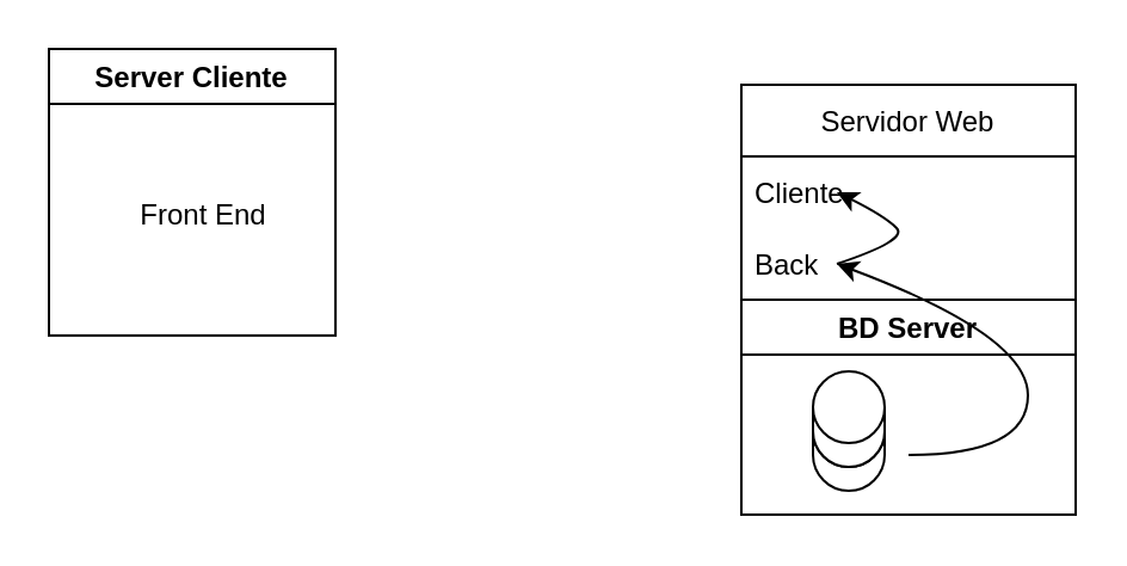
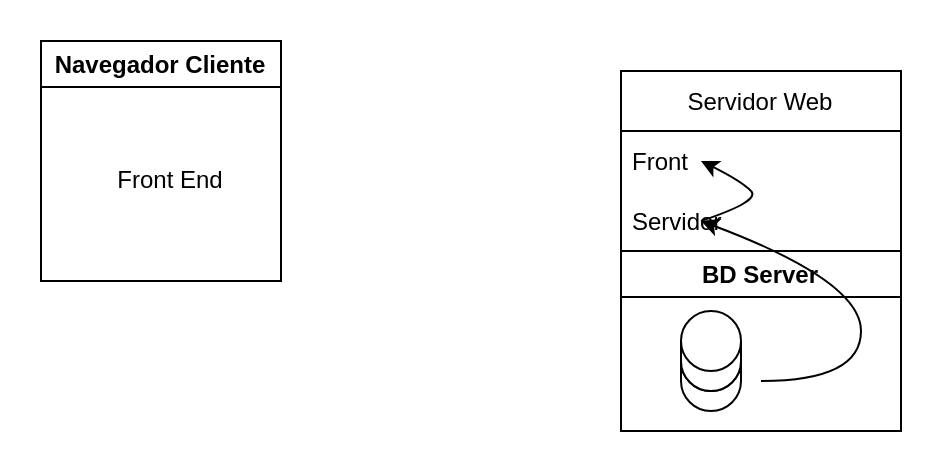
  <mxCell id="0" />
  <mxCell id="1" parent="0" />
- <mxCell id="2" value="Server Cliente" style="swimlane;" vertex="1" parent="1"><mxGeometry x="20" y="20" width="120" height="120" as="geometry" /></mxCell>
+ <mxCell id="2" value="Navegador Cliente" style="swimlane;" vertex="1" parent="1"><mxGeometry x="20" y="20" width="120" height="120" as="geometry" /></mxCell>
  <mxCell id="3" value="Front End" style="text;html=1;strokeColor=none;fillColor=none;align=center;verticalAlign=middle;whiteSpace=wrap;rounded=0;" vertex="1" parent="2"><mxGeometry x="35" y="55" width="60" height="30" as="geometry" /></mxCell>
  <mxCell id="4" value="Servidor Web" style="swimlane;fontStyle=0;childLayout=stackLayout;horizontal=1;startSize=30;horizontalStack=0;resizeParent=1;resizeParentMax=0;resizeLast=0;collapsible=1;marginBottom=0;" vertex="1" parent="1"><mxGeometry x="310" y="35" width="140" height="90" as="geometry"><mxRectangle x="450" y="120" width="60" height="30" as="alternateBounds" /></mxGeometry></mxCell>
- <mxCell id="5" value="Cliente" style="text;strokeColor=none;fillColor=none;align=left;verticalAlign=middle;spacingLeft=4;spacingRight=4;overflow=hidden;points=[[0,0.5],[1,0.5]];portConstraint=eastwest;rotatable=0;" vertex="1" parent="4"><mxGeometry y="30" width="140" height="30" as="geometry" /></mxCell>
+ <mxCell id="5" value="Front" style="text;strokeColor=none;fillColor=none;align=left;verticalAlign=middle;spacingLeft=4;spacingRight=4;overflow=hidden;points=[[0,0.5],[1,0.5]];portConstraint=eastwest;rotatable=0;" vertex="1" parent="4"><mxGeometry y="30" width="140" height="30" as="geometry" /></mxCell>
  <mxCell id="6" value="" style="curved=1;endArrow=classic;html=1;rounded=0;" edge="1" parent="4"><mxGeometry width="50" height="50" relative="1" as="geometry"><mxPoint x="40" y="75" as="sourcePoint" /><mxPoint x="40" y="45" as="targetPoint" /><Array as="points"><mxPoint x="70" y="65" /><mxPoint x="60" y="55" /></Array></mxGeometry></mxCell>
- <mxCell id="7" value="Back" style="text;strokeColor=none;fillColor=none;align=left;verticalAlign=middle;spacingLeft=4;spacingRight=4;overflow=hidden;points=[[0,0.5],[1,0.5]];portConstraint=eastwest;rotatable=0;" vertex="1" parent="4"><mxGeometry y="60" width="140" height="30" as="geometry" /></mxCell>
+ <mxCell id="7" value="Servidor" style="text;strokeColor=none;fillColor=none;align=left;verticalAlign=middle;spacingLeft=4;spacingRight=4;overflow=hidden;points=[[0,0.5],[1,0.5]];portConstraint=eastwest;rotatable=0;" vertex="1" parent="4"><mxGeometry y="60" width="140" height="30" as="geometry" /></mxCell>
  <mxCell id="8" value="BD Server" style="swimlane;" vertex="1" parent="1"><mxGeometry x="310" y="125" width="140" height="90" as="geometry" /></mxCell>
  <mxCell id="9" value="" style="shape=cylinder3;whiteSpace=wrap;html=1;boundedLbl=1;backgroundOutline=1;size=15;" vertex="1" parent="8"><mxGeometry x="30" y="40" width="30" height="40" as="geometry" /></mxCell>
  <mxCell id="10" value="" style="shape=cylinder3;whiteSpace=wrap;html=1;boundedLbl=1;backgroundOutline=1;size=15;" vertex="1" parent="8"><mxGeometry x="30" y="30" width="30" height="40" as="geometry" /></mxCell>
  <mxCell id="11" value="" style="curved=1;endArrow=classic;html=1;rounded=0;entryX=0.286;entryY=0.5;entryDx=0;entryDy=0;entryPerimeter=0;" edge="1" parent="8" target="7"><mxGeometry width="50" height="50" relative="1" as="geometry"><mxPoint x="70" y="65" as="sourcePoint" /><mxPoint x="210" y="-25" as="targetPoint" /><Array as="points"><mxPoint x="120" y="65" /><mxPoint x="120" y="15" /></Array></mxGeometry></mxCell>
